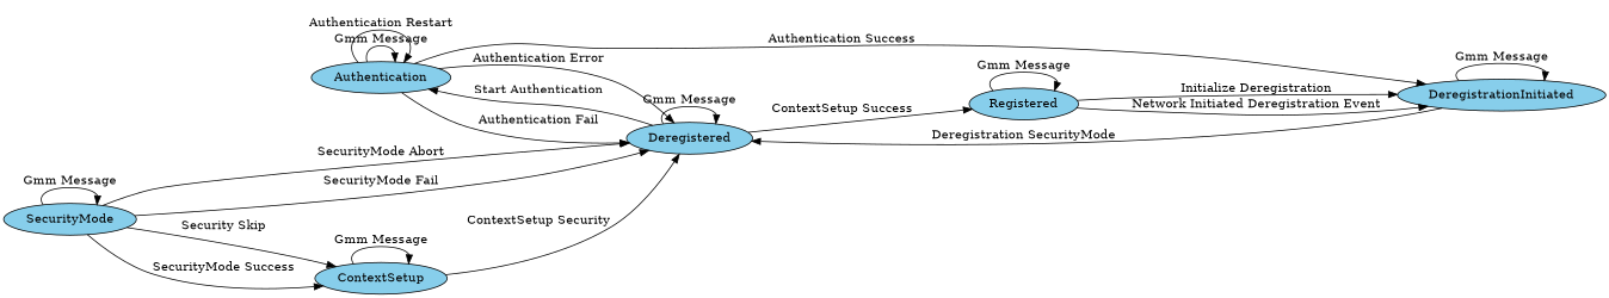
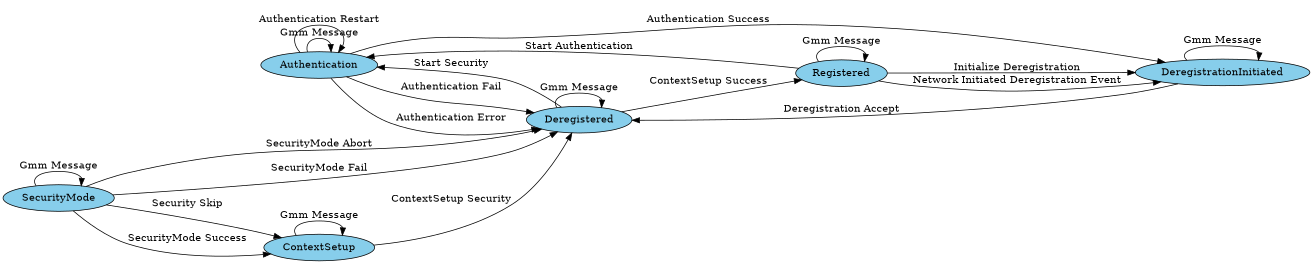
  digraph {
    rankdir=LR
    node [fillcolor=skyblue fixedsize=false shape=ellipse style=filled]
    Authentication [width=1]
    Deregistered [width=1]
    DeregistrationInitiated [width=1]
    SecurityMode [width=1]
    ContextSetup [width=1]
    Registered [width=1]
    Authentication -> Authentication [label="Gmm Message"]
    Authentication -> Authentication [label="Authentication Restart"]
    Authentication -> Deregistered [label="Authentication Fail"]
    Authentication -> Deregistered [label="Authentication Error"]
    Authentication -> DeregistrationInitiated [label="Authentication Success"]
-   Deregistered -> Authentication [label="Start Authentication"]
+   Deregistered -> Authentication [label="Start Security"]
    Deregistered -> Deregistered [label="Gmm Message"]
    Deregistered -> Registered [label="ContextSetup Success"]
-   DeregistrationInitiated -> Deregistered [label="Deregistration SecurityMode"]
+   DeregistrationInitiated -> Deregistered [label="Deregistration Accept"]
    DeregistrationInitiated -> DeregistrationInitiated [label="Gmm Message"]
    SecurityMode -> Deregistered [label="SecurityMode Abort"]
    SecurityMode -> Deregistered [label="SecurityMode Fail"]
    SecurityMode -> SecurityMode [label="Gmm Message"]
    SecurityMode -> ContextSetup [label="Security Skip"]
    SecurityMode -> ContextSetup [label="SecurityMode Success"]
    ContextSetup -> Deregistered [label="ContextSetup Security"]
    ContextSetup -> ContextSetup [label="Gmm Message"]
+   Registered -> Authentication [label="Start Authentication"]
    Registered -> DeregistrationInitiated [label="Network Initiated Deregistration Event"]
    Registered -> DeregistrationInitiated [label="Initialize Deregistration"]
    Registered -> Registered [label="Gmm Message"]
  }
